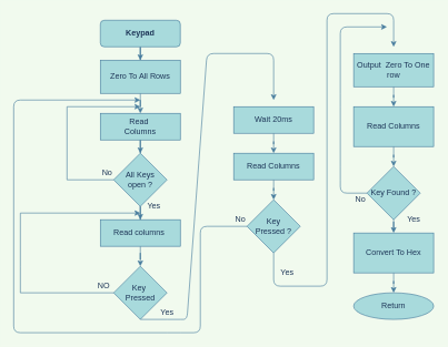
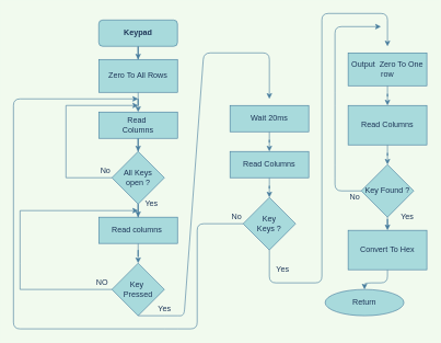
  <mxCell id="0" />
  <mxCell id="1" parent="0" />
  <mxCell id="2" value="" style="edgeStyle=orthogonalEdgeStyle;rounded=0;orthogonalLoop=1;jettySize=auto;html=1;labelBackgroundColor=#F1FAEE;strokeColor=#457B9D;fontColor=#1D3557;" edge="1" parent="1" source="3" target="5"><mxGeometry relative="1" as="geometry" /></mxCell>
  <mxCell id="3" value="&lt;b&gt;Keypad&lt;/b&gt;" style="rounded=1;whiteSpace=wrap;html=1;fontSize=12;glass=0;strokeWidth=1;shadow=0;fillColor=#A8DADC;strokeColor=#457B9D;fontColor=#1D3557;" parent="1" vertex="1"><mxGeometry x="150" y="30" width="120" height="40" as="geometry" /></mxCell>
  <mxCell id="4" value="" style="edgeStyle=orthogonalEdgeStyle;rounded=0;orthogonalLoop=1;jettySize=auto;html=1;labelBackgroundColor=#F1FAEE;strokeColor=#457B9D;fontColor=#1D3557;" edge="1" parent="1" source="5" target="7"><mxGeometry relative="1" as="geometry" /></mxCell>
  <mxCell id="5" value="Zero To All Rows" style="rounded=0;whiteSpace=wrap;html=1;fillColor=#A8DADC;strokeColor=#457B9D;fontColor=#1D3557;" vertex="1" parent="1"><mxGeometry x="150" y="90" width="120" height="50" as="geometry" /></mxCell>
  <mxCell id="6" value="" style="edgeStyle=orthogonalEdgeStyle;rounded=0;orthogonalLoop=1;jettySize=auto;html=1;labelBackgroundColor=#F1FAEE;strokeColor=#457B9D;fontColor=#1D3557;" edge="1" parent="1" source="7" target="8"><mxGeometry relative="1" as="geometry" /></mxCell>
  <mxCell id="7" value="Read&amp;nbsp;&lt;br&gt;Columns" style="whiteSpace=wrap;html=1;rounded=0;fillColor=#A8DADC;strokeColor=#457B9D;fontColor=#1D3557;" vertex="1" parent="1"><mxGeometry x="150" y="170" width="120" height="40" as="geometry" /></mxCell>
  <mxCell id="8" value="All Keys&lt;br&gt;open ?" style="rhombus;whiteSpace=wrap;html=1;rounded=0;fillColor=#A8DADC;strokeColor=#457B9D;fontColor=#1D3557;" vertex="1" parent="1"><mxGeometry x="170" y="230" width="80" height="80" as="geometry" /></mxCell>
  <mxCell id="9" value="" style="endArrow=classic;html=1;rounded=0;labelBackgroundColor=#F1FAEE;strokeColor=#457B9D;fontColor=#1D3557;" edge="1" parent="1" source="8"><mxGeometry width="50" height="50" relative="1" as="geometry"><mxPoint x="160" y="200" as="sourcePoint" /><mxPoint x="210" y="160" as="targetPoint" /><Array as="points"><mxPoint x="100" y="270" /><mxPoint x="100" y="160" /></Array></mxGeometry></mxCell>
  <mxCell id="10" value="" style="edgeStyle=orthogonalEdgeStyle;rounded=0;orthogonalLoop=1;jettySize=auto;html=1;labelBackgroundColor=#F1FAEE;strokeColor=#457B9D;fontColor=#1D3557;" edge="1" parent="1" source="11" target="12"><mxGeometry relative="1" as="geometry" /></mxCell>
  <mxCell id="11" value="Read columns&amp;nbsp;" style="whiteSpace=wrap;html=1;rounded=0;fillColor=#A8DADC;strokeColor=#457B9D;fontColor=#1D3557;" vertex="1" parent="1"><mxGeometry x="150" y="330" width="120" height="40" as="geometry" /></mxCell>
  <mxCell id="12" value="Key&amp;nbsp;&lt;br&gt;Pressed" style="rhombus;whiteSpace=wrap;html=1;rounded=0;fillColor=#A8DADC;strokeColor=#457B9D;fontColor=#1D3557;" vertex="1" parent="1"><mxGeometry x="170" y="400" width="80" height="80" as="geometry" /></mxCell>
  <mxCell id="13" value="" style="endArrow=classic;html=1;rounded=0;exitX=0;exitY=0.5;exitDx=0;exitDy=0;labelBackgroundColor=#F1FAEE;strokeColor=#457B9D;fontColor=#1D3557;" edge="1" parent="1" source="12"><mxGeometry width="50" height="50" relative="1" as="geometry"><mxPoint x="160" y="480" as="sourcePoint" /><mxPoint x="210" y="320" as="targetPoint" /><Array as="points"><mxPoint x="30" y="440" /><mxPoint x="30" y="400" /><mxPoint x="30" y="320" /></Array></mxGeometry></mxCell>
  <mxCell id="14" value="" style="edgeStyle=orthogonalEdgeStyle;rounded=0;orthogonalLoop=1;jettySize=auto;html=1;labelBackgroundColor=#F1FAEE;strokeColor=#457B9D;fontColor=#1D3557;" edge="1" parent="1" source="8" target="11"><mxGeometry relative="1" as="geometry" /></mxCell>
  <mxCell id="15" value="Yes" style="text;html=1;align=center;verticalAlign=middle;resizable=0;points=[];autosize=1;strokeColor=none;fillColor=none;fontColor=#1D3557;" vertex="1" parent="1"><mxGeometry x="210" y="300" width="40" height="20" as="geometry" /></mxCell>
  <mxCell id="16" value="No" style="text;html=1;align=center;verticalAlign=middle;resizable=0;points=[];autosize=1;strokeColor=none;fillColor=none;fontColor=#1D3557;" vertex="1" parent="1"><mxGeometry x="145" y="250" width="30" height="20" as="geometry" /></mxCell>
  <mxCell id="17" value="NO" style="text;html=1;align=center;verticalAlign=middle;resizable=0;points=[];autosize=1;strokeColor=none;fillColor=none;fontColor=#1D3557;" vertex="1" parent="1"><mxGeometry x="140" y="420" width="30" height="20" as="geometry" /></mxCell>
  <mxCell id="18" value="" style="edgeStyle=orthogonalEdgeStyle;rounded=1;orthogonalLoop=1;jettySize=auto;html=1;fontColor=#1D3557;strokeColor=#457B9D;fillColor=#A8DADC;" edge="1" parent="1" source="19" target="21"><mxGeometry relative="1" as="geometry" /></mxCell>
  <mxCell id="19" value="Wait 20ms" style="rounded=0;whiteSpace=wrap;html=1;fontColor=#1D3557;strokeColor=#457B9D;fillColor=#A8DADC;" vertex="1" parent="1"><mxGeometry x="350" y="160" width="120" height="40" as="geometry" /></mxCell>
  <mxCell id="20" value="" style="edgeStyle=orthogonalEdgeStyle;rounded=1;orthogonalLoop=1;jettySize=auto;html=1;fontColor=#1D3557;strokeColor=#457B9D;fillColor=#A8DADC;" edge="1" parent="1" source="21" target="22"><mxGeometry relative="1" as="geometry" /></mxCell>
  <mxCell id="21" value="Read Columns" style="rounded=0;whiteSpace=wrap;html=1;fontColor=#1D3557;strokeColor=#457B9D;fillColor=#A8DADC;" vertex="1" parent="1"><mxGeometry x="350" y="230" width="120" height="40" as="geometry" /></mxCell>
- <mxCell id="22" value="Key &lt;br&gt;Pressed ?" style="rhombus;whiteSpace=wrap;html=1;rounded=0;fontColor=#1D3557;strokeColor=#457B9D;fillColor=#A8DADC;" vertex="1" parent="1"><mxGeometry x="370" y="300" width="80" height="80" as="geometry" /></mxCell>
+ <mxCell id="22" value="Key &lt;br&gt;Keys ?" style="rhombus;whiteSpace=wrap;html=1;rounded=0;fontColor=#1D3557;strokeColor=#457B9D;fillColor=#A8DADC;" vertex="1" parent="1"><mxGeometry x="370" y="300" width="80" height="80" as="geometry" /></mxCell>
  <mxCell id="23" value="" style="edgeStyle=orthogonalEdgeStyle;rounded=1;orthogonalLoop=1;jettySize=auto;html=1;fontColor=#1D3557;strokeColor=#457B9D;fillColor=#A8DADC;" edge="1" parent="1" source="24" target="26"><mxGeometry relative="1" as="geometry" /></mxCell>
  <mxCell id="24" value="Output&amp;nbsp; Zero To One row" style="rounded=0;whiteSpace=wrap;html=1;fontColor=#1D3557;strokeColor=#457B9D;fillColor=#A8DADC;" vertex="1" parent="1"><mxGeometry x="530" y="80" width="120" height="50" as="geometry" /></mxCell>
  <mxCell id="25" value="" style="edgeStyle=orthogonalEdgeStyle;rounded=1;orthogonalLoop=1;jettySize=auto;html=1;fontColor=#1D3557;strokeColor=#457B9D;fillColor=#A8DADC;" edge="1" parent="1" source="26" target="28"><mxGeometry relative="1" as="geometry" /></mxCell>
  <mxCell id="26" value="Read Columns" style="whiteSpace=wrap;html=1;rounded=0;fontColor=#1D3557;strokeColor=#457B9D;fillColor=#A8DADC;" vertex="1" parent="1"><mxGeometry x="530" y="160" width="120" height="60" as="geometry" /></mxCell>
  <mxCell id="27" value="" style="edgeStyle=orthogonalEdgeStyle;rounded=1;orthogonalLoop=1;jettySize=auto;html=1;fontColor=#1D3557;strokeColor=#457B9D;fillColor=#A8DADC;" edge="1" parent="1" source="28" target="30"><mxGeometry relative="1" as="geometry" /></mxCell>
  <mxCell id="28" value="Key Found ?" style="rhombus;whiteSpace=wrap;html=1;rounded=0;fontColor=#1D3557;strokeColor=#457B9D;fillColor=#A8DADC;" vertex="1" parent="1"><mxGeometry x="550" y="250" width="80" height="80" as="geometry" /></mxCell>
  <mxCell id="29" value="" style="edgeStyle=orthogonalEdgeStyle;rounded=1;orthogonalLoop=1;jettySize=auto;html=1;fontColor=#1D3557;strokeColor=#457B9D;fillColor=#A8DADC;" edge="1" parent="1" source="30" target="31"><mxGeometry relative="1" as="geometry" /></mxCell>
  <mxCell id="30" value="Convert To Hex" style="whiteSpace=wrap;html=1;rounded=0;fontColor=#1D3557;strokeColor=#457B9D;fillColor=#A8DADC;" vertex="1" parent="1"><mxGeometry x="530" y="350" width="120" height="60" as="geometry" /></mxCell>
- <mxCell id="31" value="Return" style="ellipse;whiteSpace=wrap;html=1;rounded=0;fontColor=#1D3557;strokeColor=#457B9D;fillColor=#A8DADC;" vertex="1" parent="1"><mxGeometry x="530" y="440" width="120" height="40" as="geometry" /></mxCell>
+ <mxCell id="31" value="Return" style="ellipse;whiteSpace=wrap;html=1;rounded=0;fontColor=#1D3557;strokeColor=#457B9D;fillColor=#A8DADC;" vertex="1" parent="1"><mxGeometry x="495" y="440" width="120" height="40" as="geometry" /></mxCell>
  <mxCell id="32" value="" style="endArrow=classic;html=1;rounded=1;fontColor=#1D3557;strokeColor=#457B9D;fillColor=#A8DADC;exitX=0;exitY=0.5;exitDx=0;exitDy=0;" edge="1" parent="1" source="22"><mxGeometry width="50" height="50" relative="1" as="geometry"><mxPoint x="320" y="330" as="sourcePoint" /><mxPoint x="210" y="150" as="targetPoint" /><Array as="points"><mxPoint x="300" y="340" /><mxPoint x="300" y="500" /><mxPoint x="260" y="500" /><mxPoint x="20" y="500" /><mxPoint x="20" y="150" /></Array></mxGeometry></mxCell>
  <mxCell id="33" value="No" style="text;html=1;align=center;verticalAlign=middle;resizable=0;points=[];autosize=1;strokeColor=none;fillColor=none;fontColor=#1D3557;" vertex="1" parent="1"><mxGeometry x="345" y="320" width="30" height="20" as="geometry" /></mxCell>
  <mxCell id="34" value="" style="endArrow=classic;html=1;rounded=1;fontColor=#1D3557;strokeColor=#457B9D;fillColor=#A8DADC;exitX=0.5;exitY=1;exitDx=0;exitDy=0;" edge="1" parent="1" source="12"><mxGeometry width="50" height="50" relative="1" as="geometry"><mxPoint x="170" y="560" as="sourcePoint" /><mxPoint x="410" y="150" as="targetPoint" /><Array as="points"><mxPoint x="260" y="480" /><mxPoint x="280" y="480" /><mxPoint x="310" y="80" /><mxPoint x="410" y="80" /></Array></mxGeometry></mxCell>
  <mxCell id="35" value="Yes" style="text;html=1;align=center;verticalAlign=middle;resizable=0;points=[];autosize=1;strokeColor=none;fillColor=none;fontColor=#1D3557;" vertex="1" parent="1"><mxGeometry x="230" y="460" width="40" height="20" as="geometry" /></mxCell>
  <mxCell id="36" value="" style="endArrow=classic;html=1;rounded=1;fontColor=#1D3557;strokeColor=#457B9D;fillColor=#A8DADC;exitX=0.5;exitY=1;exitDx=0;exitDy=0;" edge="1" parent="1" source="22"><mxGeometry width="50" height="50" relative="1" as="geometry"><mxPoint x="170" y="290" as="sourcePoint" /><mxPoint x="590" y="70" as="targetPoint" /><Array as="points"><mxPoint x="410" y="430" /><mxPoint x="490" y="430" /><mxPoint x="490" y="20" /><mxPoint x="590" y="20" /></Array></mxGeometry></mxCell>
  <mxCell id="37" value="Yes" style="text;html=1;align=center;verticalAlign=middle;resizable=0;points=[];autosize=1;strokeColor=none;fillColor=none;fontColor=#1D3557;" vertex="1" parent="1"><mxGeometry x="410" y="400" width="40" height="20" as="geometry" /></mxCell>
  <mxCell id="38" value="" style="endArrow=classic;html=1;rounded=1;fontColor=#1D3557;strokeColor=#457B9D;fillColor=#A8DADC;exitX=0;exitY=0.5;exitDx=0;exitDy=0;" edge="1" parent="1" source="28"><mxGeometry width="50" height="50" relative="1" as="geometry"><mxPoint x="530" y="330" as="sourcePoint" /><mxPoint x="580" y="40" as="targetPoint" /><Array as="points"><mxPoint x="510" y="290" /><mxPoint x="510" y="260" /><mxPoint x="510" y="150" /><mxPoint x="510" y="40" /></Array></mxGeometry></mxCell>
  <mxCell id="39" value="No" style="text;html=1;align=center;verticalAlign=middle;resizable=0;points=[];autosize=1;strokeColor=none;fillColor=none;fontColor=#1D3557;" vertex="1" parent="1"><mxGeometry x="525" y="290" width="30" height="20" as="geometry" /></mxCell>
  <mxCell id="40" value="Yes" style="text;html=1;align=center;verticalAlign=middle;resizable=0;points=[];autosize=1;strokeColor=none;fillColor=none;fontColor=#1D3557;" vertex="1" parent="1"><mxGeometry x="600" y="320" width="40" height="20" as="geometry" /></mxCell>
